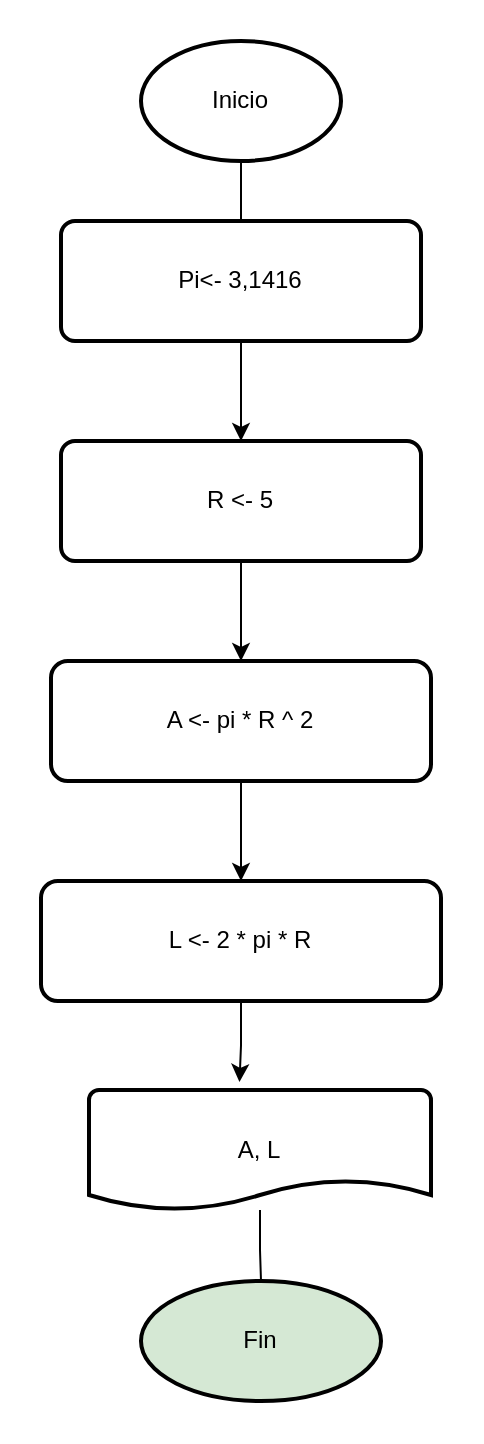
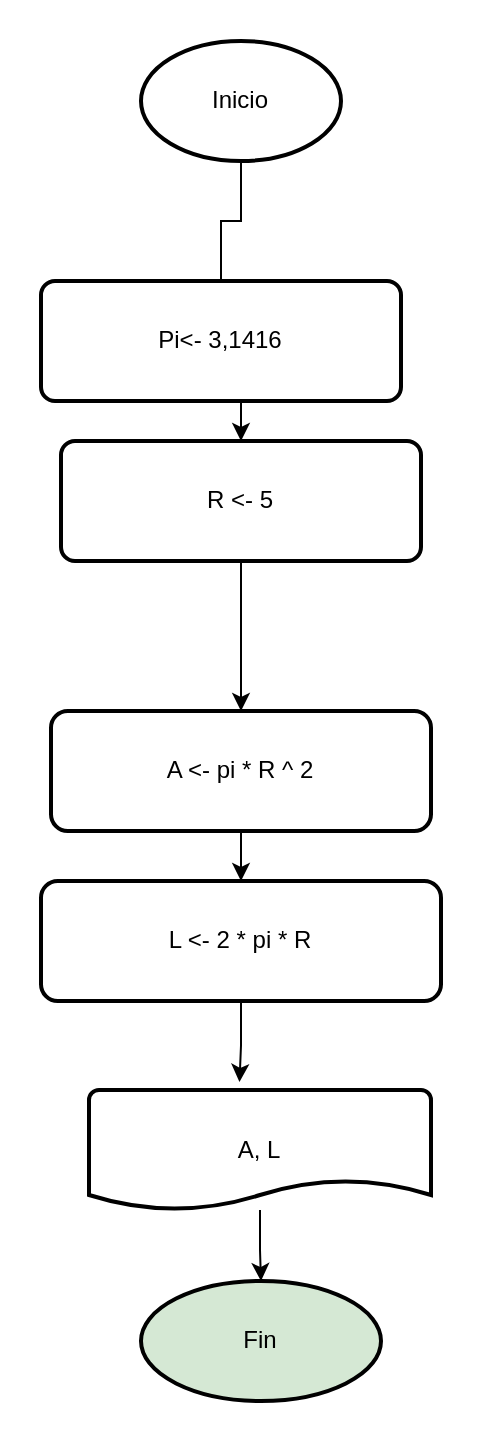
  <mxCell id="0" />
  <mxCell id="1" parent="0" />
  <mxCell id="2" style="edgeStyle=orthogonalEdgeStyle;rounded=0;orthogonalLoop=1;jettySize=auto;html=1;exitX=0.5;exitY=1;exitDx=0;exitDy=0;exitPerimeter=0;entryX=0.5;entryY=0;entryDx=0;entryDy=0;endArrow=none;" edge="1" parent="1" source="3" target="5"><mxGeometry relative="1" as="geometry" /></mxCell>
  <mxCell id="3" value="Inicio" style="strokeWidth=2;html=1;shape=mxgraph.flowchart.start_1;whiteSpace=wrap;" vertex="1" parent="1"><mxGeometry x="70" y="20" width="100" height="60" as="geometry" /></mxCell>
  <mxCell id="4" style="edgeStyle=orthogonalEdgeStyle;rounded=0;orthogonalLoop=1;jettySize=auto;html=1;exitX=0.5;exitY=1;exitDx=0;exitDy=0;entryX=0.5;entryY=0;entryDx=0;entryDy=0;" edge="1" parent="1" source="5" target="7"><mxGeometry relative="1" as="geometry" /></mxCell>
- <mxCell id="5" value="Pi&amp;lt;- 3,1416" style="rounded=1;whiteSpace=wrap;html=1;absoluteArcSize=1;arcSize=14;strokeWidth=2;" vertex="1" parent="1"><mxGeometry x="30" y="110" width="180" height="60" as="geometry" /></mxCell>
+ <mxCell id="5" value="Pi&amp;lt;- 3,1416" style="rounded=1;whiteSpace=wrap;html=1;absoluteArcSize=1;arcSize=14;strokeWidth=2;" vertex="1" parent="1"><mxGeometry x="20" y="140" width="180" height="60" as="geometry" /></mxCell>
  <mxCell id="6" value="" style="edgeStyle=orthogonalEdgeStyle;rounded=0;orthogonalLoop=1;jettySize=auto;html=1;" edge="1" parent="1" source="7" target="9"><mxGeometry relative="1" as="geometry" /></mxCell>
  <mxCell id="7" value="R &amp;lt;- 5" style="rounded=1;whiteSpace=wrap;html=1;absoluteArcSize=1;arcSize=14;strokeWidth=2;" vertex="1" parent="1"><mxGeometry x="30" y="220" width="180" height="60" as="geometry" /></mxCell>
  <mxCell id="8" value="" style="edgeStyle=orthogonalEdgeStyle;rounded=0;orthogonalLoop=1;jettySize=auto;html=1;" edge="1" parent="1" source="9" target="11"><mxGeometry relative="1" as="geometry" /></mxCell>
- <mxCell id="9" value="A &amp;lt;- pi * R ^ 2" style="whiteSpace=wrap;html=1;rounded=1;arcSize=14;strokeWidth=2;" vertex="1" parent="1"><mxGeometry x="25" y="330" width="190" height="60" as="geometry" /></mxCell>
+ <mxCell id="9" value="A &amp;lt;- pi * R ^ 2" style="whiteSpace=wrap;html=1;rounded=1;arcSize=14;strokeWidth=2;" vertex="1" parent="1"><mxGeometry x="25" y="355" width="190" height="60" as="geometry" /></mxCell>
  <mxCell id="10" style="edgeStyle=orthogonalEdgeStyle;rounded=0;orthogonalLoop=1;jettySize=auto;html=1;exitX=0.5;exitY=1;exitDx=0;exitDy=0;entryX=0.44;entryY=-0.067;entryDx=0;entryDy=0;entryPerimeter=0;" edge="1" parent="1" source="11" target="13"><mxGeometry relative="1" as="geometry" /></mxCell>
  <mxCell id="11" value="L &amp;lt;- 2 * pi * R" style="whiteSpace=wrap;html=1;rounded=1;arcSize=14;strokeWidth=2;" vertex="1" parent="1"><mxGeometry x="20" y="440" width="200" height="60" as="geometry" /></mxCell>
- <mxCell id="12" value="" style="edgeStyle=orthogonalEdgeStyle;rounded=0;orthogonalLoop=1;jettySize=auto;html=1;endArrow=none;" edge="1" parent="1" source="13" target="14"><mxGeometry relative="1" as="geometry" /></mxCell>
+ <mxCell id="12" value="" style="edgeStyle=orthogonalEdgeStyle;rounded=0;orthogonalLoop=1;jettySize=auto;html=1;" edge="1" parent="1" source="13" target="14"><mxGeometry relative="1" as="geometry" /></mxCell>
  <mxCell id="13" value="A, L" style="strokeWidth=2;html=1;shape=mxgraph.flowchart.document2;whiteSpace=wrap;size=0.25;" vertex="1" parent="1"><mxGeometry x="44" y="544.5" width="171" height="60" as="geometry" /></mxCell>
  <mxCell id="14" value="Fin" style="ellipse;whiteSpace=wrap;html=1;strokeWidth=2;fillColor=#d5e8d4;" vertex="1" parent="1"><mxGeometry x="70" y="640" width="120" height="60" as="geometry" /></mxCell>
